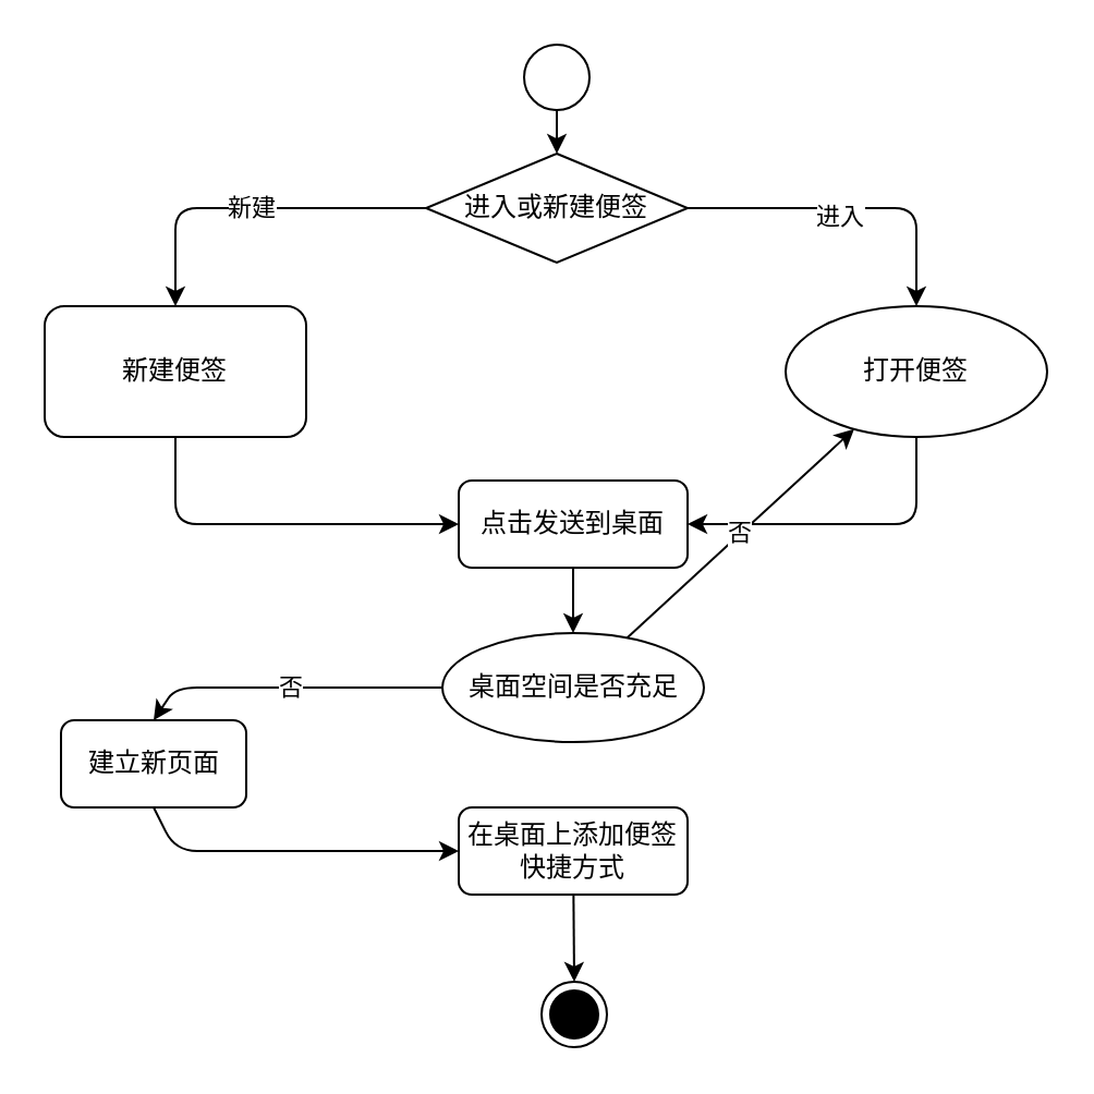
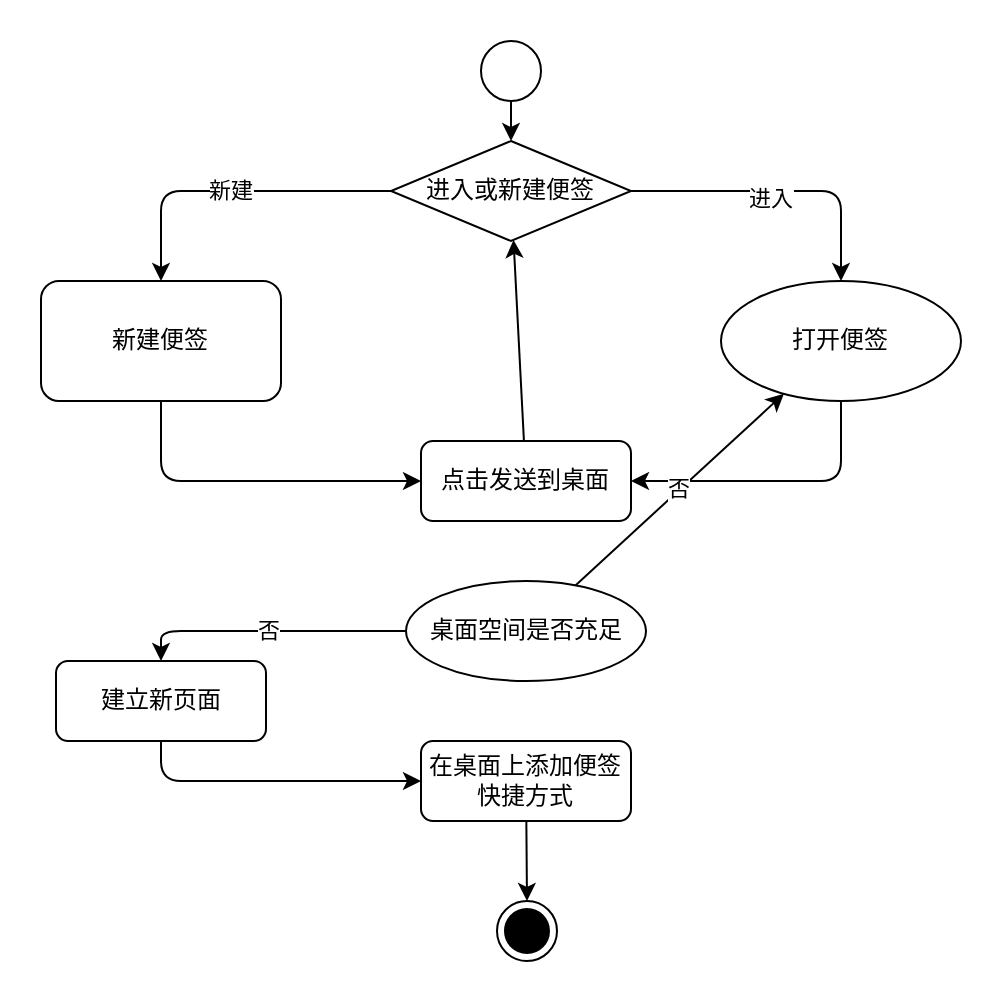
  <mxCell id="0" />
  <mxCell id="1" parent="0" />
  <mxCell id="2" value="" style="edgeStyle=none;html=1;" edge="1" parent="1" source="3" target="7"><mxGeometry relative="1" as="geometry" /></mxCell>
  <mxCell id="3" value="" style="ellipse;fillColor=#ffffff;strokeColor=#000000;" vertex="1" parent="1"><mxGeometry x="240" y="20" width="30" height="30" as="geometry" /></mxCell>
  <mxCell id="4" value="新建" style="edgeStyle=none;html=1;exitX=0;exitY=0.5;exitDx=0;exitDy=0;entryX=0.5;entryY=0;entryDx=0;entryDy=0;" edge="1" parent="1" source="7" target="9"><mxGeometry relative="1" as="geometry"><Array as="points"><mxPoint x="80" y="95" /></Array></mxGeometry></mxCell>
  <mxCell id="5" style="edgeStyle=none;html=1;exitX=1;exitY=0.5;exitDx=0;exitDy=0;entryX=0.5;entryY=0;entryDx=0;entryDy=0;" edge="1" parent="1" source="7" target="11"><mxGeometry relative="1" as="geometry"><Array as="points"><mxPoint x="420" y="95" /></Array></mxGeometry></mxCell>
  <mxCell id="6" value="进入" style="edgeLabel;html=1;align=center;verticalAlign=middle;resizable=0;points=[];" vertex="1" connectable="0" parent="5"><mxGeometry x="-0.085" y="-3" relative="1" as="geometry"><mxPoint as="offset" /></mxGeometry></mxCell>
  <mxCell id="7" value="进入或新建便签" style="rhombus;whiteSpace=wrap;html=1;" vertex="1" parent="1"><mxGeometry x="195" y="70" width="120" height="50" as="geometry" /></mxCell>
  <mxCell id="8" style="edgeStyle=none;html=1;exitX=0.5;exitY=1;exitDx=0;exitDy=0;entryX=0;entryY=0.5;entryDx=0;entryDy=0;" edge="1" parent="1" source="9" target="13"><mxGeometry relative="1" as="geometry"><Array as="points"><mxPoint x="80" y="240" /></Array></mxGeometry></mxCell>
  <mxCell id="9" value="新建便签" style="rounded=1;whiteSpace=wrap;html=1;" vertex="1" parent="1"><mxGeometry x="20" y="140" width="120" height="60" as="geometry" /></mxCell>
  <mxCell id="10" style="edgeStyle=none;html=1;exitX=0.5;exitY=1;exitDx=0;exitDy=0;entryX=1;entryY=0.5;entryDx=0;entryDy=0;" edge="1" parent="1" source="11" target="13"><mxGeometry relative="1" as="geometry"><Array as="points"><mxPoint x="420" y="240" /></Array></mxGeometry></mxCell>
  <mxCell id="11" value="打开便签" style="ellipse;whiteSpace=wrap;html=1;" vertex="1" parent="1"><mxGeometry x="360" y="140" width="120" height="60" as="geometry" /></mxCell>
- <mxCell id="12" value="" style="edgeStyle=none;html=1;" edge="1" parent="1" source="13" target="16"><mxGeometry relative="1" as="geometry" /></mxCell>
+ <mxCell id="12" value="" style="edgeStyle=none;html=1;" edge="1" parent="1" source="13" target="7"><mxGeometry relative="1" as="geometry" /></mxCell>
  <mxCell id="13" value="点击发送到桌面" style="rounded=1;whiteSpace=wrap;html=1;" vertex="1" parent="1"><mxGeometry x="210" y="220" width="105" height="40" as="geometry" /></mxCell>
  <mxCell id="14" value="否" style="edgeStyle=none;html=1;" edge="1" parent="1" source="16" target="11"><mxGeometry relative="1" as="geometry" /></mxCell>
  <mxCell id="15" value="否" style="edgeStyle=none;html=1;exitX=0;exitY=0.5;exitDx=0;exitDy=0;entryX=0.5;entryY=0;entryDx=0;entryDy=0;" edge="1" parent="1" source="16" target="20"><mxGeometry relative="1" as="geometry"><Array as="points"><mxPoint x="80" y="315" /></Array></mxGeometry></mxCell>
  <mxCell id="16" value="桌面空间是否充足" style="ellipse;whiteSpace=wrap;html=1;" vertex="1" parent="1"><mxGeometry x="202.5" y="290" width="120" height="50" as="geometry" /></mxCell>
  <mxCell id="17" value="" style="edgeStyle=none;html=1;" edge="1" parent="1" source="18" target="21"><mxGeometry relative="1" as="geometry" /></mxCell>
  <mxCell id="18" value="在桌面上添加便签快捷方式" style="rounded=1;whiteSpace=wrap;html=1;" vertex="1" parent="1"><mxGeometry x="210" y="370" width="105" height="40" as="geometry" /></mxCell>
  <mxCell id="19" style="edgeStyle=none;html=1;exitX=0.5;exitY=1;exitDx=0;exitDy=0;entryX=0;entryY=0.5;entryDx=0;entryDy=0;" edge="1" parent="1" source="20" target="18"><mxGeometry relative="1" as="geometry"><Array as="points"><mxPoint x="80" y="390" /></Array></mxGeometry></mxCell>
- <mxCell id="20" value="建立新页面" style="rounded=1;whiteSpace=wrap;html=1;" vertex="1" parent="1"><mxGeometry x="27.5" y="330" width="85" height="40" as="geometry" /></mxCell>
+ <mxCell id="20" value="建立新页面" style="rounded=1;whiteSpace=wrap;html=1;" vertex="1" parent="1"><mxGeometry x="27.5" y="330" width="105" height="40" as="geometry" /></mxCell>
  <mxCell id="21" value="" style="ellipse;html=1;shape=endState;fillColor=#000000;strokeColor=#000000;" vertex="1" parent="1"><mxGeometry x="248" y="450" width="30" height="30" as="geometry" /></mxCell>
